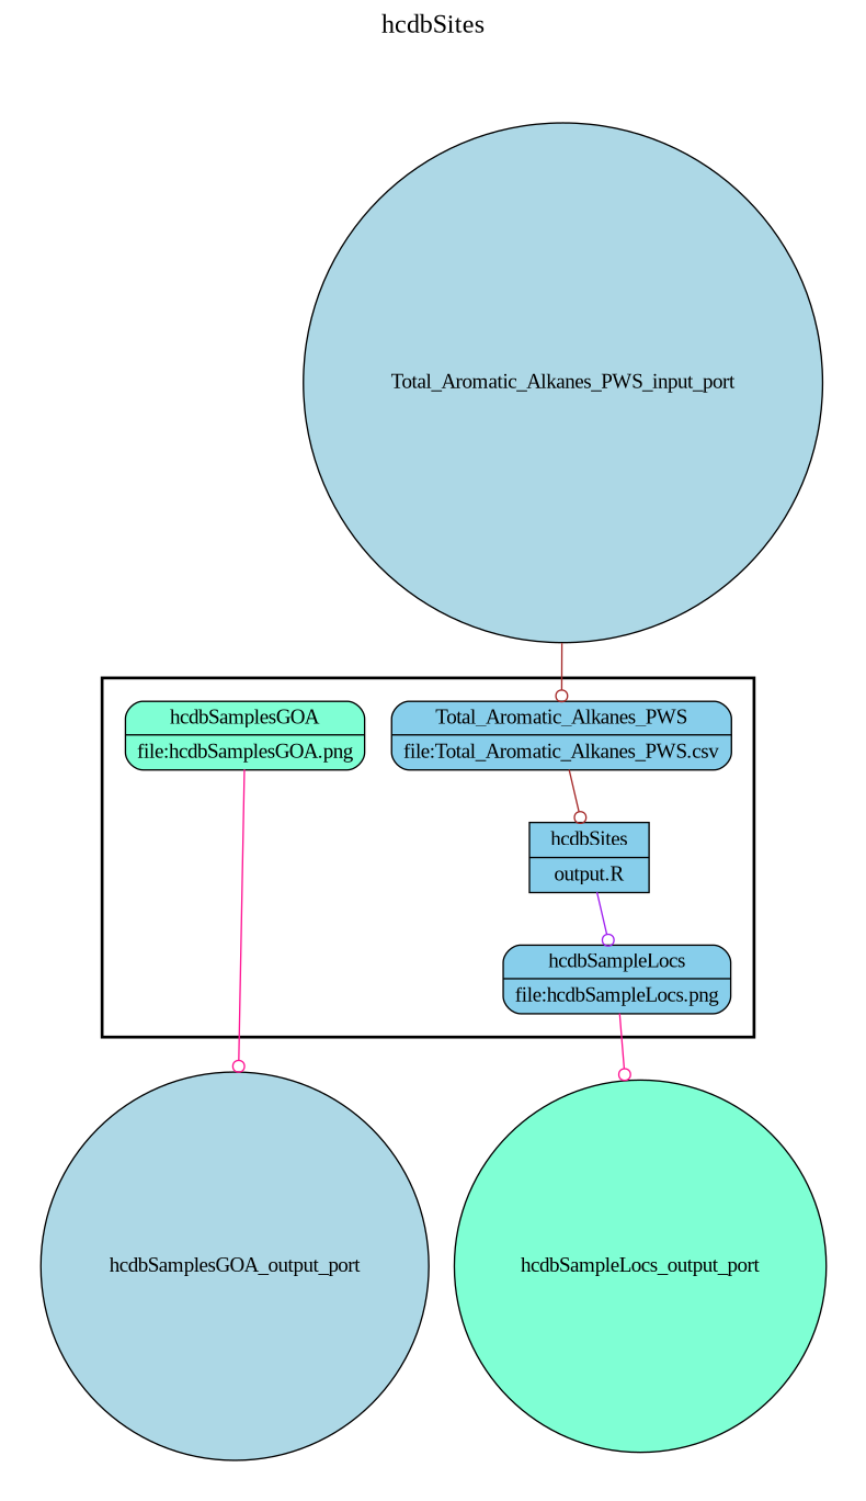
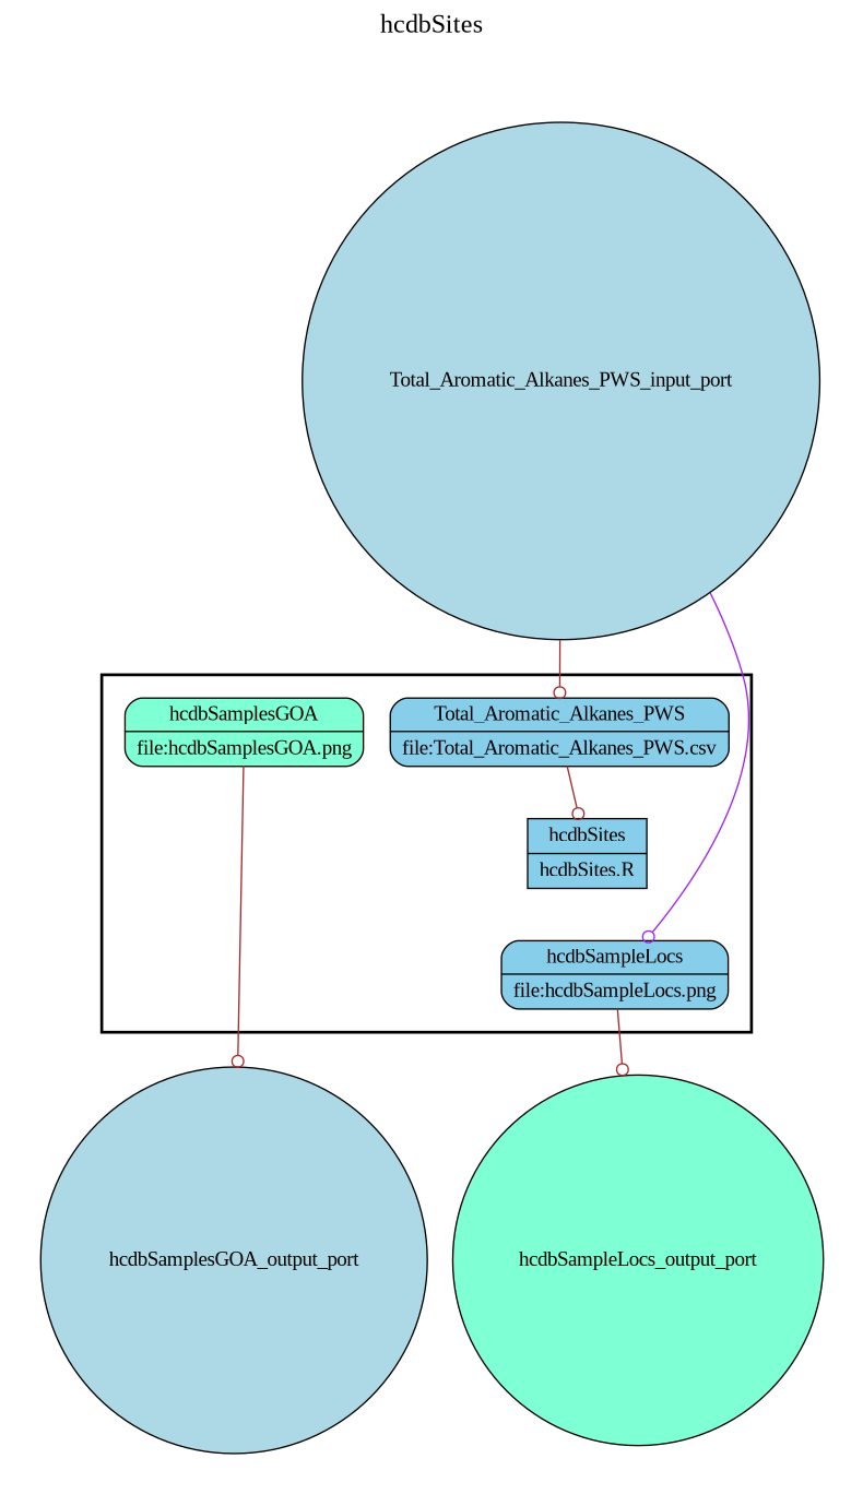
  digraph {
    fontname="Liberation Serif"
    fontsize=18
    label=hcdbSites
    labelloc=t
    rankdir=TB
    node [fillcolor=skyblue fontname="Liberation Serif" peripheries=1 rankdir=LR shape=record style="rounded,filled"]
    edge [arrowhead=odot color=deeppink fontname="Liberation Serif"]
-   n1 [label="{<f0> hcdbSites |<f1> output.R}" style=filled]
+   n1 [label="{<f0> hcdbSites |<f1> hcdbSites.R}" style=filled]
    n2 [label="{<f0> hcdbSampleLocs |<f1> file\:hcdbSampleLocs.png}"]
    n3 [fillcolor=aquamarine label="{<f0> hcdbSamplesGOA |<f1> file\:hcdbSamplesGOA.png}"]
    n4 [label="{<f0> Total_Aromatic_Alkanes_PWS |<f1> file\:Total_Aromatic_Alkanes_PWS.csv}"]
    Total_Aromatic_Alkanes_PWS_input_port [fillcolor=lightblue shape=circle width=0.2 rankdir=""]
    hcdbSampleLocs_output_port [fillcolor=aquamarine shape=circle width=0.2 rankdir=""]
    hcdbSamplesGOA_output_port [fillcolor=lightblue shape=circle width=0.2 rankdir=""]
    subgraph cluster_1 {
      color=black
      label=""
      penwidth=2
      subgraph cluster_2 {
        color=white
        label=""
        penwidth=2
        n1
        n2
        n3
        n4
      }
    }
    subgraph cluster_3 {
      color=white
      label=""
      subgraph cluster_4 {
        color=white
        label=""
        Total_Aromatic_Alkanes_PWS_input_port
      }
    }
    subgraph cluster_5 {
      color=white
      label=""
      subgraph cluster_6 {
        color=white
        label=""
        hcdbSampleLocs_output_port
        hcdbSamplesGOA_output_port
      }
    }
-   n1 -> n2 [color=purple]
-   n2 -> hcdbSampleLocs_output_port
-   n3 -> hcdbSamplesGOA_output_port
+   Total_Aromatic_Alkanes_PWS_input_port -> n2 [color=purple]
+   n2 -> hcdbSampleLocs_output_port [color=brown]
+   n3 -> hcdbSamplesGOA_output_port [color=brown]
    n4 -> n1 [color=brown]
    Total_Aromatic_Alkanes_PWS_input_port -> n4 [color=brown]
  }
